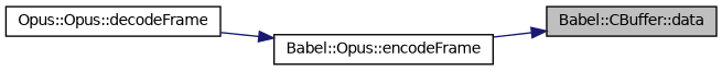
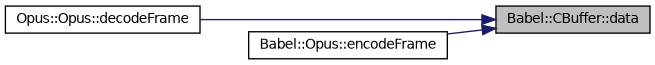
  digraph {
    rankdir=RL
    node [color=black fillcolor=white fontname=Helvetica fontsize=10 shape=record style=filled]
    edge [color=midnightblue dir=back fontname=Helvetica fontsize=10 labelfontname=Helvetica labelfontsize=10 style=solid]
    n1 [fillcolor=grey75 fontcolor=black height=0.2 label="Babel::CBuffer::data" width=0.4]
    n2 [height=0.2 label="Opus::Opus::decodeFrame" width=0.4]
    n3 [height=0.2 label="Babel::Opus::encodeFrame" width=0.4]
-   n3 -> n2
+   n1 -> n2
    n1 -> n3
  }
